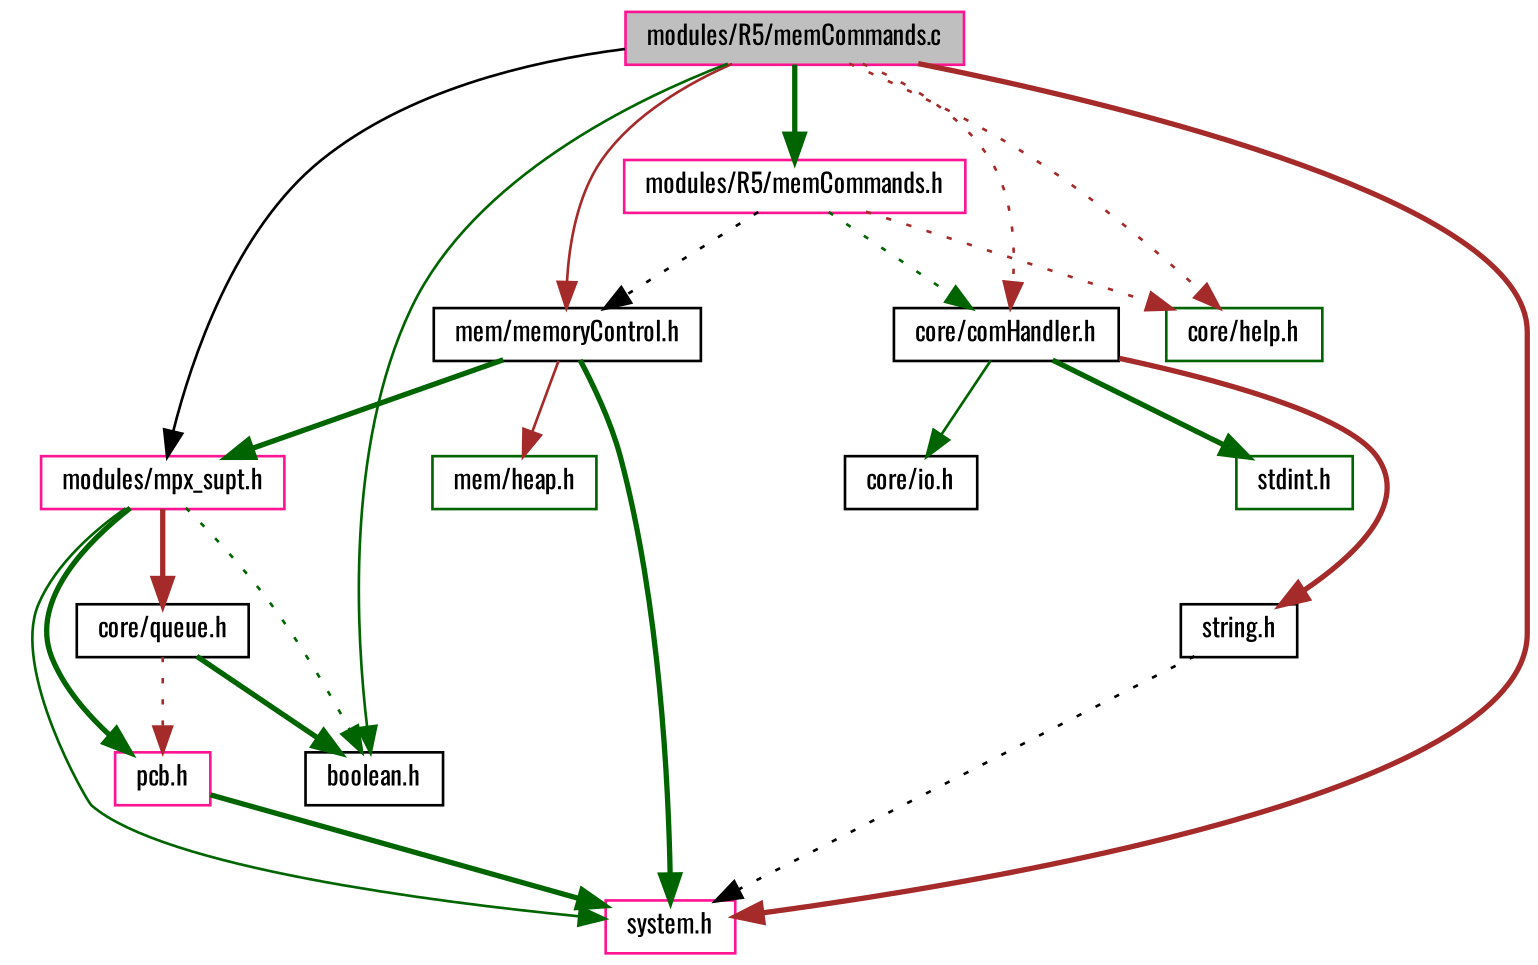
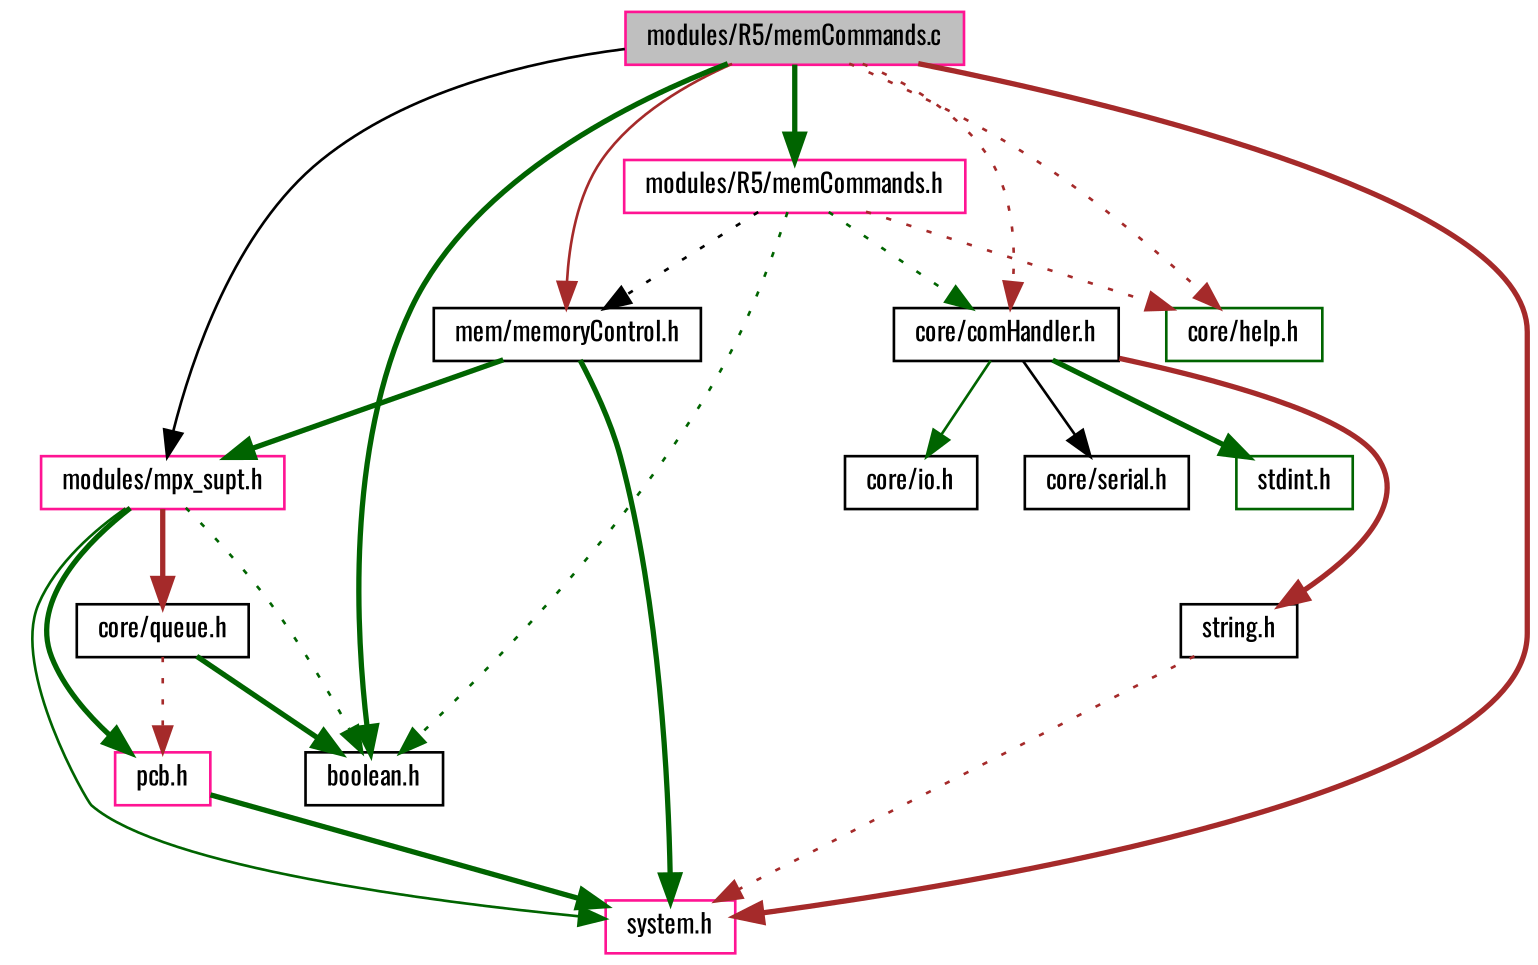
  digraph {
    fontname=Oswald
    node [color=black fillcolor=white fontname=Oswald fontsize=10 shape=record style=filled]
    edge [color=darkgreen fontname=Oswald fontsize=10 labelfontname=Helvetica labelfontsize=10 style=bold]
    n1 [color=deeppink fillcolor=grey75 fontcolor=black height=0.2 label="modules/R5/memCommands.c" width=0.4]
    n2 [height=0.2 label="mem/memoryControl.h" width=0.4]
    n3 [color=deeppink height=0.2 label="system.h" width=0.4]
    n4 [color=deeppink height=0.2 label="modules/mpx_supt.h" width=0.4]
    n5 [height=0.2 label="boolean.h" width=0.4]
    n6 [height=0.2 label="core/comHandler.h" width=0.4]
    n7 [color=darkgreen height=0.2 label="core/help.h" width=0.4]
    n8 [color=deeppink height=0.2 label="modules/R5/memCommands.h" width=0.4]
-   n9 [color=darkgreen height=0.2 label="mem/heap.h" width=0.4]
    n10 [height=0.2 label="core/queue.h" width=0.4]
    n11 [color=deeppink height=0.2 label="pcb.h" width=0.4]
    n12 [color=darkgreen height=0.2 label="stdint.h" width=0.4]
    n13 [height=0.2 label="string.h" width=0.4]
    n14 [height=0.2 label="core/io.h" width=0.4]
+   n15 [height=0.2 label="core/serial.h" width=0.4]
    n1 -> n2 [color=brown style=solid]
    n1 -> n3 [color=brown]
    n1 -> n4 [color=black style=solid]
-   n1 -> n5 [style=solid]
+   n1 -> n5
    n1 -> n6 [color=brown style=dotted]
    n1 -> n7 [color=brown style=dotted]
    n1 -> n8
    n2 -> n3
    n2 -> n4
-   n2 -> n9 [color=brown style=solid]
    n4 -> n3 [style=solid]
    n4 -> n5 [style=dotted]
    n4 -> n10 [color=brown]
    n4 -> n11
    n6 -> n12
    n6 -> n13 [color=brown]
    n6 -> n14 [style=solid]
+   n6 -> n15 [color=black style=solid]
    n8 -> n2 [color=black style=dotted]
+   n8 -> n5 [style=dotted]
    n8 -> n6 [style=dotted]
    n8 -> n7 [color=brown style=dotted]
    n10 -> n5
    n10 -> n11 [color=brown style=dotted]
    n11 -> n3
-   n13 -> n3 [color=black style=dotted]
+   n13 -> n3 [color=brown style=dotted]
  }
